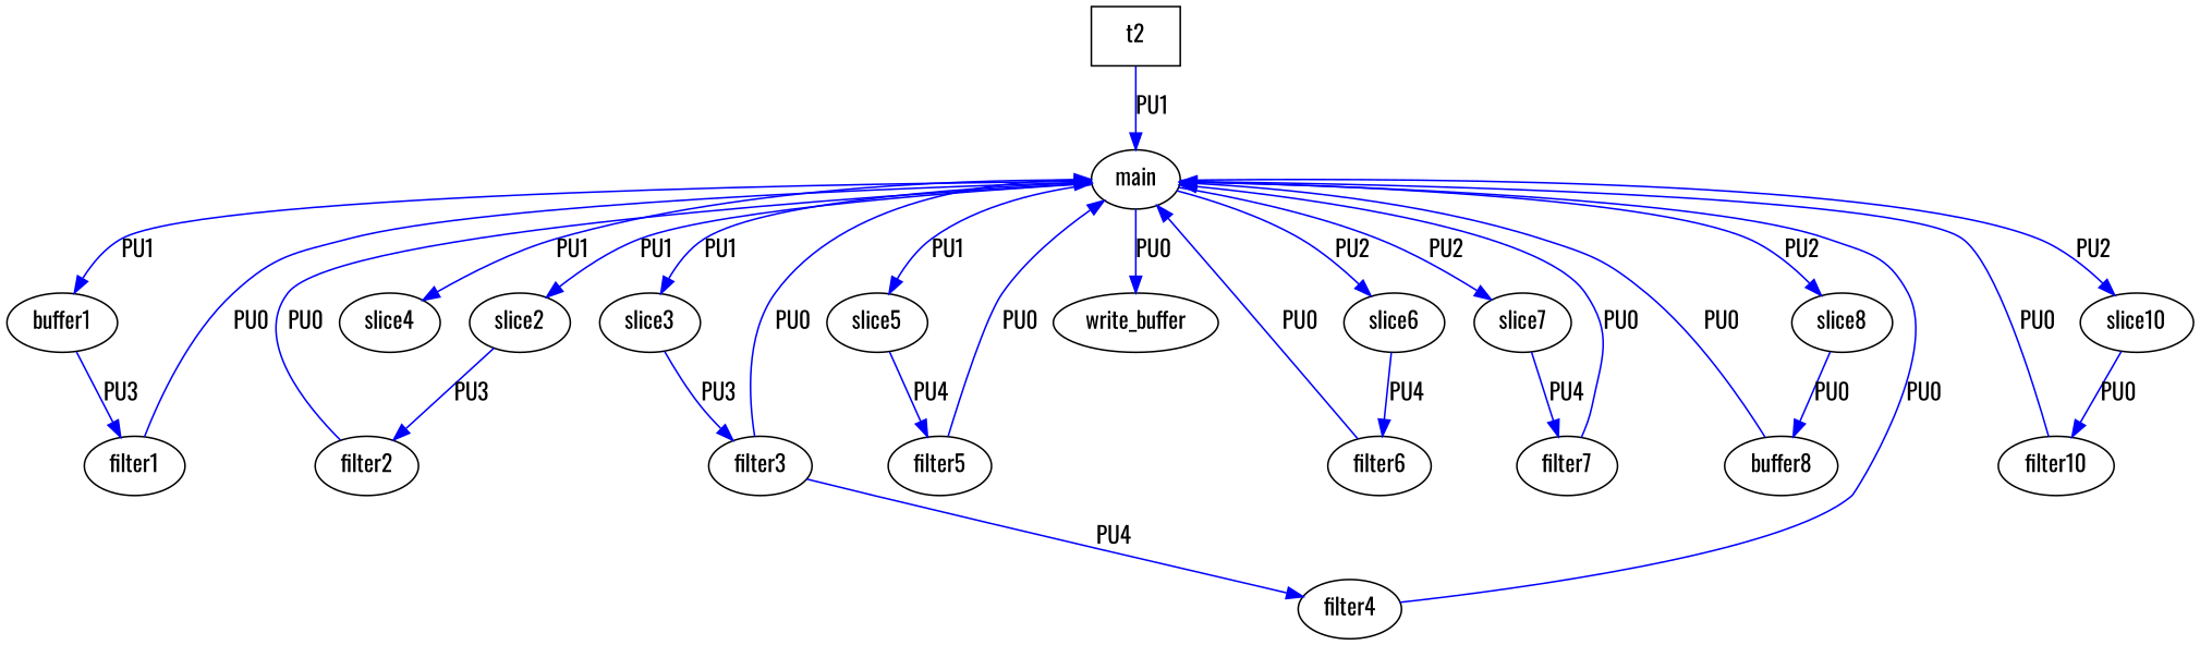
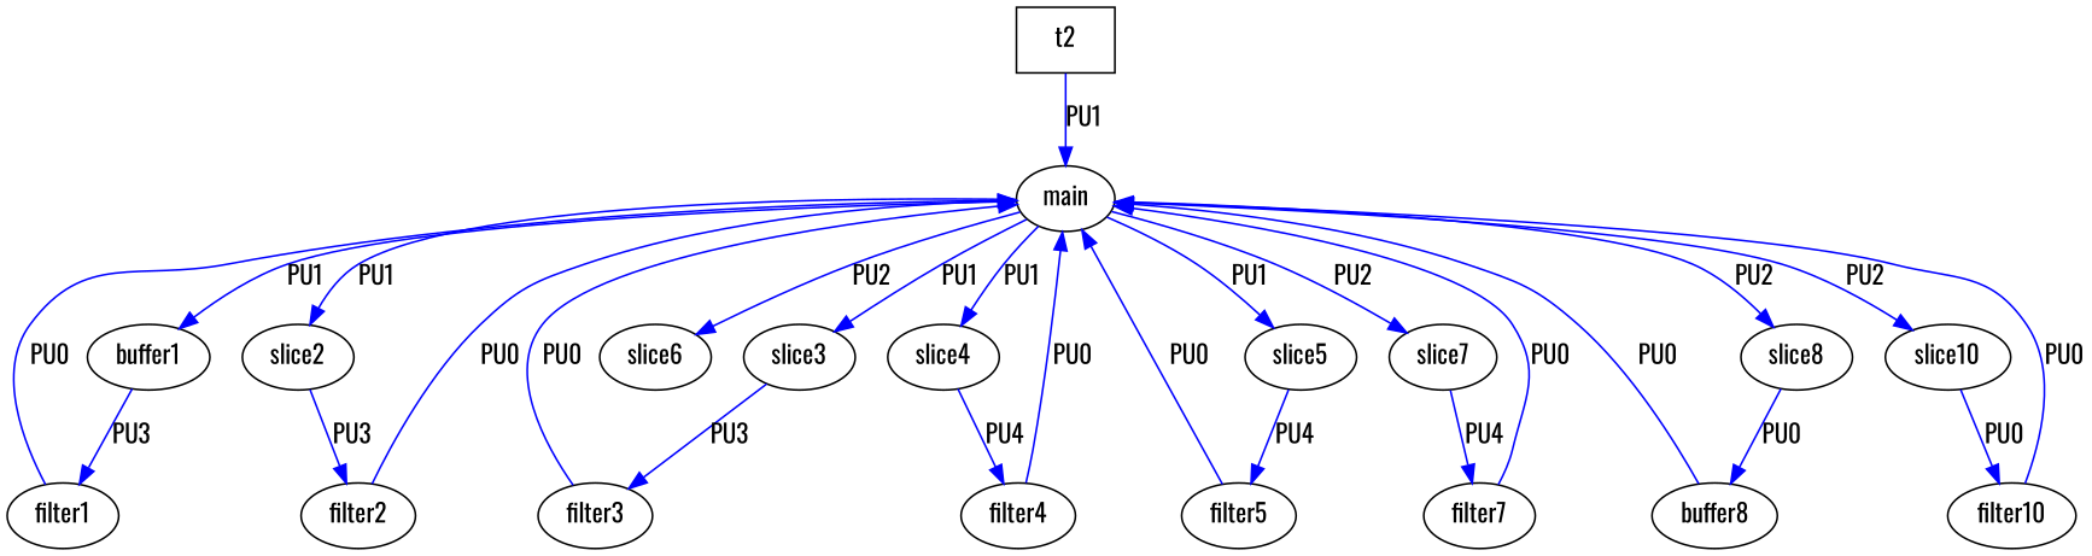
  digraph {
    fontname=Oswald
    node [fontname=Oswald]
    edge [color=blue fontname=Oswald]
    n1 [label=main]
    n2 [label=buffer1]
    n3 [label=slice2]
    n4 [label=slice3]
    n5 [label=slice4]
    n6 [label=slice5]
    n7 [label=slice6]
    n8 [label=slice7]
    n9 [label=slice8]
    n10 [label=slice10]
-   n11 [label=write_buffer]
    n12 [label=filter1]
    n13 [label=filter2]
    n14 [label=filter3]
    n15 [label=filter4]
    n16 [label=filter5]
-   n17 [label=filter6]
    n18 [label=filter7]
    n19 [label=buffer8]
    n20 [label=filter10]
    n21 [label=t2 shape=box]
    n1 -> n2 [label=PU1]
    n1 -> n3 [label=PU1]
    n1 -> n4 [label=PU1]
    n1 -> n5 [label=PU1]
    n1 -> n6 [label=PU1]
    n1 -> n7 [label=PU2]
    n1 -> n8 [label=PU2]
    n1 -> n9 [label=PU2]
    n1 -> n10 [label=PU2]
-   n1 -> n11 [label=PU0]
    n2 -> n12 [label=PU3]
    n3 -> n13 [label=PU3]
    n4 -> n14 [label=PU3]
-   n14 -> n15 [label=PU4]
+   n5 -> n15 [label=PU4]
    n6 -> n16 [label=PU4]
-   n7 -> n17 [label=PU4]
    n8 -> n18 [label=PU4]
    n9 -> n19 [label=PU0]
    n10 -> n20 [label=PU0]
    n12 -> n1 [label=PU0]
    n13 -> n1 [label=PU0]
    n14 -> n1 [label=PU0]
    n15 -> n1 [label=PU0]
    n16 -> n1 [label=PU0]
-   n17 -> n1 [label=PU0]
    n18 -> n1 [label=PU0]
    n19 -> n1 [label=PU0]
    n20 -> n1 [label=PU0]
    n21 -> n1 [label=PU1]
  }
